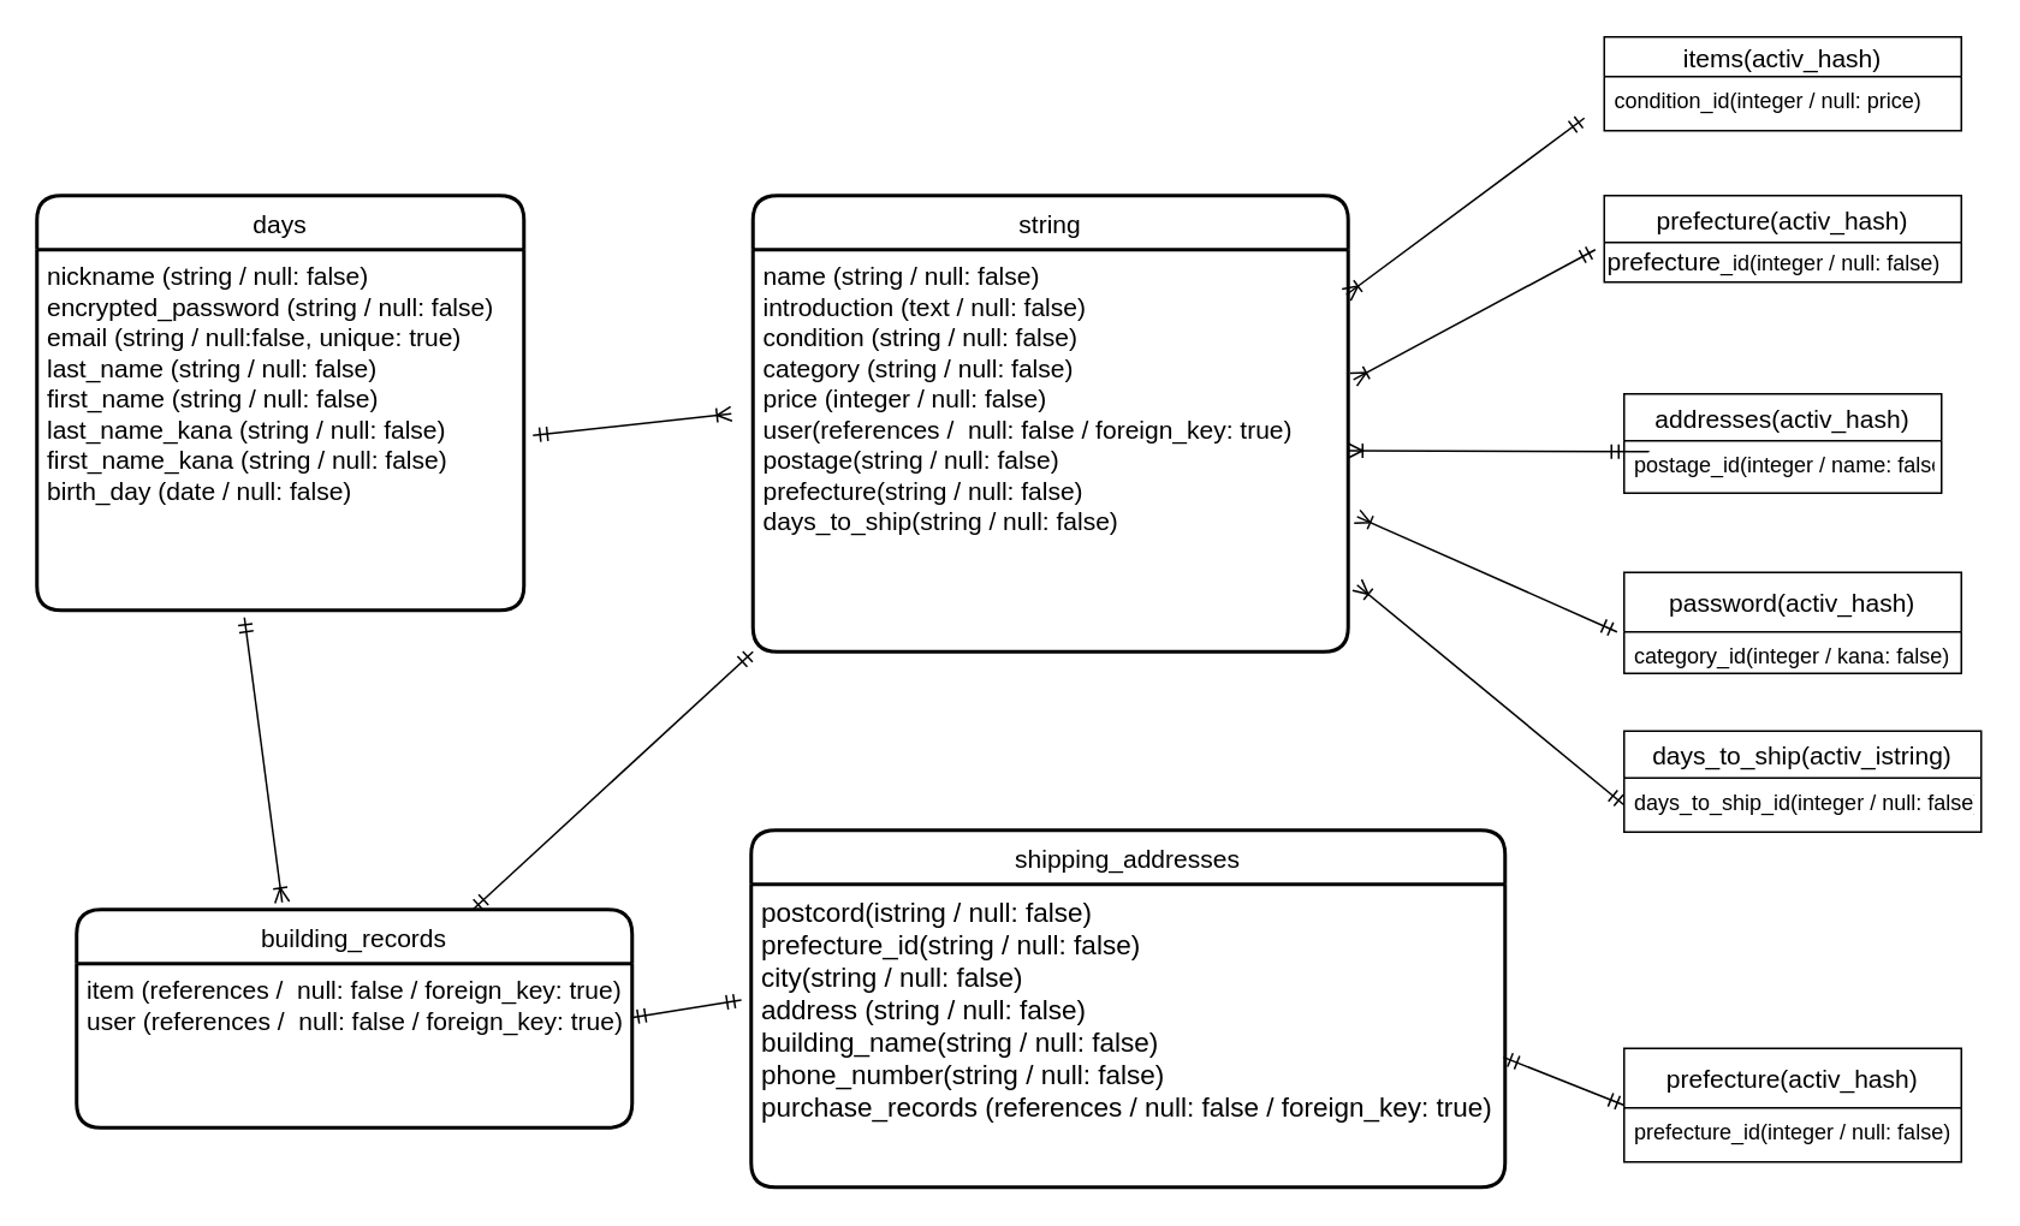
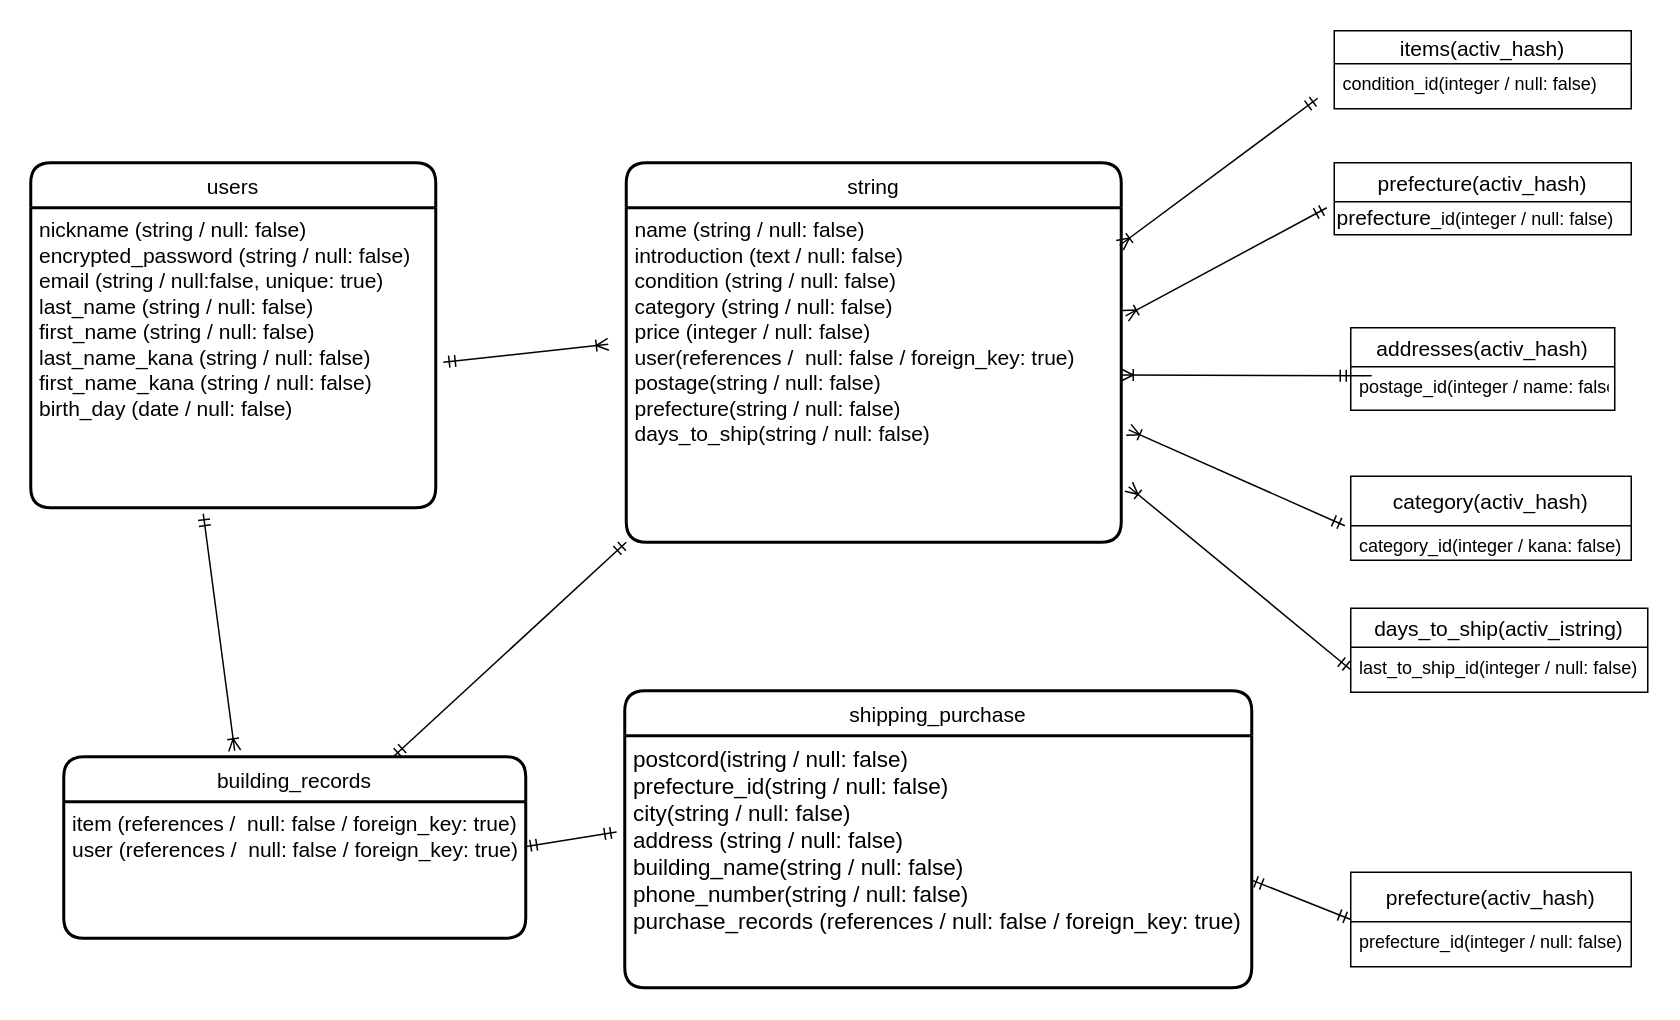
  <mxCell id="0" />
  <mxCell id="1" parent="0" />
- <mxCell id="2" value="days" style="swimlane;childLayout=stackLayout;horizontal=1;startSize=30;horizontalStack=0;rounded=1;fontSize=14;fontStyle=0;strokeWidth=2;resizeParent=0;resizeLast=1;shadow=0;dashed=0;align=center;" parent="1" vertex="1"><mxGeometry x="20" y="108" width="270" height="230" as="geometry" /></mxCell>
+ <mxCell id="2" value="users" style="swimlane;childLayout=stackLayout;horizontal=1;startSize=30;horizontalStack=0;rounded=1;fontSize=14;fontStyle=0;strokeWidth=2;resizeParent=0;resizeLast=1;shadow=0;dashed=0;align=center;" parent="1" vertex="1"><mxGeometry x="20" y="108" width="270" height="230" as="geometry" /></mxCell>
  <mxCell id="3" value="nickname (string / null: false)&#10;encrypted_password (string / null: false)&#10;email (string / null:false, unique: true)&#10;last_name (string / null: false)&#10;first_name (string / null: false)&#10;last_name_kana (string / null: false)&#10;first_name_kana (string / null: false)&#10;birth_day (date / null: false)&#10;&#10;" style="align=left;strokeColor=none;fillColor=none;spacingLeft=4;fontSize=14;verticalAlign=top;resizable=0;rotatable=0;part=1;" parent="2" vertex="1"><mxGeometry y="30" width="270" height="200" as="geometry" /></mxCell>
  <mxCell id="4" value="string" style="swimlane;childLayout=stackLayout;horizontal=1;startSize=30;horizontalStack=0;rounded=1;fontSize=14;fontStyle=0;strokeWidth=2;resizeParent=0;resizeLast=1;shadow=0;dashed=0;align=center;" parent="1" vertex="1"><mxGeometry x="417" y="108" width="330" height="253" as="geometry" /></mxCell>
  <mxCell id="5" value="name (string / null: false)&#10;introduction (text / null: false)&#10;condition (string / null: false)&#10;category (string / null: false)&#10;price (integer / null: false)&#10;user(references /  null: false / foreign_key: true)&#10;postage(string / null: false)&#10;prefecture(string / null: false)&#10;days_to_ship(string / null: false)&#10;&#10;&#10;" style="align=left;strokeColor=none;fillColor=none;spacingLeft=4;fontSize=14;verticalAlign=top;resizable=0;rotatable=0;part=1;" parent="4" vertex="1"><mxGeometry y="30" width="330" height="223" as="geometry" /></mxCell>
- <mxCell id="6" value="shipping_addresses" style="swimlane;childLayout=stackLayout;horizontal=1;startSize=30;horizontalStack=0;rounded=1;fontSize=14;fontStyle=0;strokeWidth=2;resizeParent=0;resizeLast=1;shadow=0;dashed=0;align=center;" parent="1" vertex="1"><mxGeometry x="416" y="460" width="418" height="198" as="geometry" /></mxCell>
+ <mxCell id="6" value="shipping_purchase" style="swimlane;childLayout=stackLayout;horizontal=1;startSize=30;horizontalStack=0;rounded=1;fontSize=14;fontStyle=0;strokeWidth=2;resizeParent=0;resizeLast=1;shadow=0;dashed=0;align=center;" parent="1" vertex="1"><mxGeometry x="416" y="460" width="418" height="198" as="geometry" /></mxCell>
  <mxCell id="7" value="postcord(istring / null: false)&#10;prefecture_id(string / null: false)&#10;city(string / null: false)&#10;address (string / null: false)&#10;building_name(string / null: false)&#10;phone_number(string / null: false)&#10;purchase_records (references / null: false / foreign_key: true)&#10;&#10;&#10;" style="align=left;strokeColor=none;fillColor=none;spacingLeft=4;fontSize=15;verticalAlign=top;resizable=0;rotatable=0;part=1;" parent="6" vertex="1"><mxGeometry y="30" width="418" height="168" as="geometry" /></mxCell>
  <mxCell id="8" value="building_records" style="swimlane;childLayout=stackLayout;horizontal=1;startSize=30;horizontalStack=0;rounded=1;fontSize=14;fontStyle=0;strokeWidth=2;resizeParent=0;resizeLast=1;shadow=0;dashed=0;align=center;" parent="1" vertex="1"><mxGeometry x="42" y="504" width="308" height="121" as="geometry" /></mxCell>
  <mxCell id="9" value="item (references /  null: false / foreign_key: true)&#10;user (references /  null: false / foreign_key: true)&#10;&#10;" style="align=left;strokeColor=none;fillColor=none;spacingLeft=4;fontSize=14;verticalAlign=top;resizable=0;rotatable=0;part=1;" parent="8" vertex="1"><mxGeometry y="30" width="308" height="91" as="geometry" /></mxCell>
  <mxCell id="10" value="" style="fontSize=12;html=1;endArrow=ERmandOne;startArrow=ERmandOne;entryX=-0.013;entryY=0.382;entryDx=0;entryDy=0;exitX=0.998;exitY=0.329;exitDx=0;exitDy=0;exitPerimeter=0;entryPerimeter=0;" parent="1" source="9" target="7" edge="1"><mxGeometry width="100" height="100" relative="1" as="geometry"><mxPoint x="372" y="461" as="sourcePoint" /><mxPoint x="472" y="361" as="targetPoint" /></mxGeometry></mxCell>
  <mxCell id="11" value="" style="fontSize=12;html=1;endArrow=ERmandOne;startArrow=ERmandOne;entryX=0;entryY=1;entryDx=0;entryDy=0;" parent="1" source="8" target="5" edge="1"><mxGeometry width="100" height="100" relative="1" as="geometry"><mxPoint x="383" y="504" as="sourcePoint" /><mxPoint x="472" y="328" as="targetPoint" /><Array as="points" /></mxGeometry></mxCell>
  <mxCell id="12" value="" style="fontSize=12;html=1;endArrow=ERoneToMany;startArrow=ERmandOne;" parent="1" edge="1"><mxGeometry width="100" height="100" relative="1" as="geometry"><mxPoint x="295" y="241" as="sourcePoint" /><mxPoint x="405" y="229" as="targetPoint" /></mxGeometry></mxCell>
  <mxCell id="13" value="" style="fontSize=12;html=1;endArrow=ERoneToMany;startArrow=ERmandOne;exitX=0.426;exitY=1.02;exitDx=0;exitDy=0;exitPerimeter=0;entryX=0.37;entryY=-0.033;entryDx=0;entryDy=0;entryPerimeter=0;" parent="1" source="3" target="8" edge="1"><mxGeometry width="100" height="100" relative="1" as="geometry"><mxPoint x="119" y="483" as="sourcePoint" /><mxPoint x="163" y="493" as="targetPoint" /><Array as="points" /></mxGeometry></mxCell>
  <mxCell id="14" value="items(activ_hash)" style="swimlane;fontStyle=0;childLayout=stackLayout;horizontal=1;startSize=22;horizontalStack=0;resizeParent=1;resizeParentMax=0;resizeLast=0;collapsible=1;marginBottom=0;align=center;fontSize=14;" parent="1" vertex="1"><mxGeometry x="889" y="20" width="198" height="52" as="geometry" /></mxCell>
- <mxCell id="15" value="condition_id(integer / null: price)" style="text;strokeColor=none;fillColor=none;spacingLeft=4;spacingRight=4;overflow=hidden;rotatable=0;points=[[0,0.5],[1,0.5]];portConstraint=eastwest;fontSize=12;" parent="14" vertex="1"><mxGeometry y="22" width="198" height="30" as="geometry" /></mxCell>
+ <mxCell id="15" value="condition_id(integer / null: false)" style="text;strokeColor=none;fillColor=none;spacingLeft=4;spacingRight=4;overflow=hidden;rotatable=0;points=[[0,0.5],[1,0.5]];portConstraint=eastwest;fontSize=12;" parent="14" vertex="1"><mxGeometry y="22" width="198" height="30" as="geometry" /></mxCell>
  <mxCell id="16" value="prefecture(activ_hash)" style="swimlane;fontStyle=0;childLayout=stackLayout;horizontal=1;startSize=33;horizontalStack=0;resizeParent=1;resizeParentMax=0;resizeLast=0;collapsible=1;marginBottom=0;align=center;fontSize=14;" parent="1" vertex="1"><mxGeometry x="900" y="581" width="187" height="63" as="geometry" /></mxCell>
  <mxCell id="17" value="prefecture_id(integer / null: false)" style="text;strokeColor=none;fillColor=none;spacingLeft=4;spacingRight=4;overflow=hidden;rotatable=0;points=[[0,0.5],[1,0.5]];portConstraint=eastwest;fontSize=12;" parent="16" vertex="1"><mxGeometry y="33" width="187" height="30" as="geometry" /></mxCell>
  <mxCell id="18" value="addresses(activ_hash)" style="swimlane;fontStyle=0;childLayout=stackLayout;horizontal=1;startSize=26;horizontalStack=0;resizeParent=1;resizeParentMax=0;resizeLast=0;collapsible=1;marginBottom=0;align=center;fontSize=14;" parent="1" vertex="1"><mxGeometry x="900" y="218" width="176" height="55" as="geometry" /></mxCell>
  <mxCell id="19" value="postage_id(integer / name: false)" style="text;strokeColor=none;fillColor=none;spacingLeft=4;spacingRight=4;overflow=hidden;rotatable=0;points=[[0,0.5],[1,0.5]];portConstraint=eastwest;fontSize=12;" parent="18" vertex="1"><mxGeometry y="26" width="176" height="29" as="geometry" /></mxCell>
- <mxCell id="20" value="password(activ_hash)" style="swimlane;fontStyle=0;childLayout=stackLayout;horizontal=1;startSize=33;horizontalStack=0;resizeParent=1;resizeParentMax=0;resizeLast=0;collapsible=1;marginBottom=0;align=center;fontSize=14;" parent="1" vertex="1"><mxGeometry x="900" y="317" width="187" height="56" as="geometry" /></mxCell>
+ <mxCell id="20" value="category(activ_hash)" style="swimlane;fontStyle=0;childLayout=stackLayout;horizontal=1;startSize=33;horizontalStack=0;resizeParent=1;resizeParentMax=0;resizeLast=0;collapsible=1;marginBottom=0;align=center;fontSize=14;" parent="1" vertex="1"><mxGeometry x="900" y="317" width="187" height="56" as="geometry" /></mxCell>
  <mxCell id="21" value="category_id(integer / kana: false)" style="text;strokeColor=none;fillColor=none;spacingLeft=4;spacingRight=4;overflow=hidden;rotatable=0;points=[[0,0.5],[1,0.5]];portConstraint=eastwest;fontSize=12;" parent="20" vertex="1"><mxGeometry y="33" width="187" height="23" as="geometry" /></mxCell>
  <mxCell id="22" value="prefecture(activ_hash)" style="swimlane;fontStyle=0;childLayout=stackLayout;horizontal=1;startSize=26;horizontalStack=0;resizeParent=1;resizeParentMax=0;resizeLast=0;collapsible=1;marginBottom=0;align=center;fontSize=14;" parent="1" vertex="1"><mxGeometry x="889" y="108" width="198" height="48" as="geometry" /></mxCell>
  <mxCell id="23" value="&lt;span style=&quot;font-size: 14px&quot;&gt;prefecture&lt;/span&gt;&lt;span style=&quot;font-size: 12px&quot;&gt;_id(integer / null: false)&lt;/span&gt;" style="text;html=1;align=left;verticalAlign=middle;resizable=0;points=[];autosize=1;strokeColor=none;fillColor=none;fontSize=13;" parent="22" vertex="1"><mxGeometry y="26" width="198" height="22" as="geometry" /></mxCell>
  <mxCell id="24" value="days_to_ship(activ_istring)" style="swimlane;fontStyle=0;childLayout=stackLayout;horizontal=1;startSize=26;horizontalStack=0;resizeParent=1;resizeParentMax=0;resizeLast=0;collapsible=1;marginBottom=0;align=center;fontSize=14;" parent="1" vertex="1"><mxGeometry x="900" y="405" width="198" height="56" as="geometry" /></mxCell>
- <mxCell id="25" value="days_to_ship_id(integer / null: false)" style="text;strokeColor=none;fillColor=none;spacingLeft=4;spacingRight=4;overflow=hidden;rotatable=0;points=[[0,0.5],[1,0.5]];portConstraint=eastwest;fontSize=12;" parent="24" vertex="1"><mxGeometry y="26" width="198" height="30" as="geometry" /></mxCell>
+ <mxCell id="25" value="last_to_ship_id(integer / null: false)" style="text;strokeColor=none;fillColor=none;spacingLeft=4;spacingRight=4;overflow=hidden;rotatable=0;points=[[0,0.5],[1,0.5]];portConstraint=eastwest;fontSize=12;" parent="24" vertex="1"><mxGeometry y="26" width="198" height="30" as="geometry" /></mxCell>
  <mxCell id="26" value="" style="fontSize=12;html=1;endArrow=ERmandOne;startArrow=ERmandOne;entryX=0;entryY=0.5;entryDx=0;entryDy=0;exitX=0.998;exitY=0.571;exitDx=0;exitDy=0;exitPerimeter=0;" parent="1" source="7" target="16" edge="1"><mxGeometry width="100" height="100" relative="1" as="geometry"><mxPoint x="834" y="670" as="sourcePoint" /><mxPoint x="934" y="570" as="targetPoint" /></mxGeometry></mxCell>
  <mxCell id="27" value="" style="fontSize=12;html=1;endArrow=ERoneToMany;startArrow=ERmandOne;entryX=1.009;entryY=0.323;entryDx=0;entryDy=0;entryPerimeter=0;exitX=-0.025;exitY=0.118;exitDx=0;exitDy=0;exitPerimeter=0;" parent="1" target="5" edge="1"><mxGeometry width="100" height="100" relative="1" as="geometry"><mxPoint x="884.05" y="138.012" as="sourcePoint" /><mxPoint x="978" y="42" as="targetPoint" /></mxGeometry></mxCell>
  <mxCell id="28" value="" style="fontSize=12;html=1;endArrow=ERoneToMany;startArrow=ERmandOne;" parent="1" edge="1"><mxGeometry width="100" height="100" relative="1" as="geometry"><mxPoint x="878" y="65" as="sourcePoint" /><mxPoint x="746" y="163" as="targetPoint" /></mxGeometry></mxCell>
  <mxCell id="29" value="" style="edgeStyle=entityRelationEdgeStyle;fontSize=12;html=1;endArrow=ERoneToMany;startArrow=ERmandOne;entryX=1;entryY=0.5;entryDx=0;entryDy=0;" parent="1" target="5" edge="1"><mxGeometry width="100" height="100" relative="1" as="geometry"><mxPoint x="889" y="250" as="sourcePoint" /><mxPoint x="887.421" y="249.5" as="targetPoint" /></mxGeometry></mxCell>
  <mxCell id="30" value="" style="fontSize=12;html=1;endArrow=ERoneToMany;startArrow=ERmandOne;exitX=-0.021;exitY=0;exitDx=0;exitDy=0;exitPerimeter=0;entryX=1.015;entryY=0.664;entryDx=0;entryDy=0;entryPerimeter=0;" parent="1" source="21" target="5" edge="1"><mxGeometry width="100" height="100" relative="1" as="geometry"><mxPoint x="768" y="417" as="sourcePoint" /><mxPoint x="757" y="339" as="targetPoint" /></mxGeometry></mxCell>
  <mxCell id="31" value="" style="fontSize=12;html=1;endArrow=ERoneToMany;startArrow=ERmandOne;exitX=0;exitY=0.5;exitDx=0;exitDy=0;entryX=1.015;entryY=0.834;entryDx=0;entryDy=0;entryPerimeter=0;" parent="1" source="25" target="5" edge="1"><mxGeometry width="100" height="100" relative="1" as="geometry"><mxPoint x="889" y="438" as="sourcePoint" /><mxPoint x="757" y="306" as="targetPoint" /></mxGeometry></mxCell>
